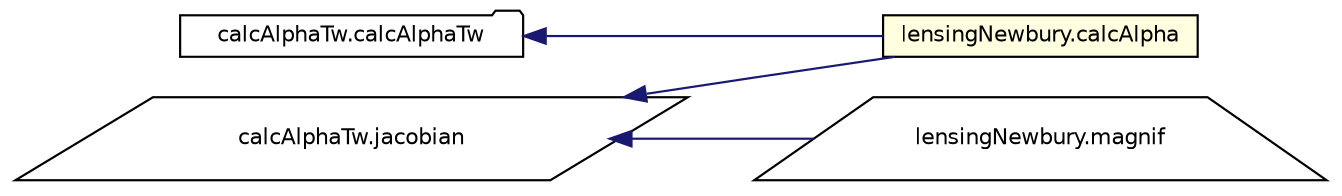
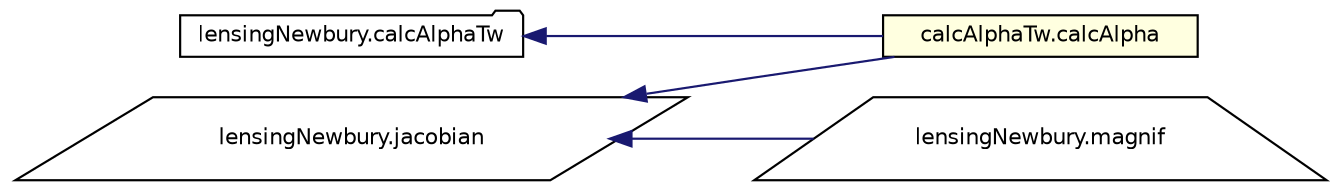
  digraph {
    rankdir=LR
    node [color=black fillcolor=white fontname=Helvetica fontsize=10 style=filled]
    edge [color=midnightblue dir=back fontname=Helvetica fontsize=10 labelfontname=Helvetica labelfontsize=10 style=solid]
-   n1 [fontcolor=black height=0.2 label="calcAlphaTw.calcAlphaTw" shape=folder width=0.4]
-   n2 [fillcolor=lightyellow height=0.2 label="lensingNewbury.calcAlpha" shape=box width=0.4]
-   n3 [height=0.2 label="calcAlphaTw.jacobian" shape=parallelogram width=0.4]
+   n1 [fontcolor=black height=0.2 label="lensingNewbury.calcAlphaTw" shape=folder width=0.4]
+   n2 [fillcolor=lightyellow height=0.2 label="calcAlphaTw.calcAlpha" shape=box width=0.4]
+   n3 [height=0.2 label="lensingNewbury.jacobian" shape=parallelogram width=0.4]
    n4 [height=0.2 label="lensingNewbury.magnif" shape=trapezium width=0.4]
    n1 -> n2
    n3 -> n2
    n3 -> n4
  }
